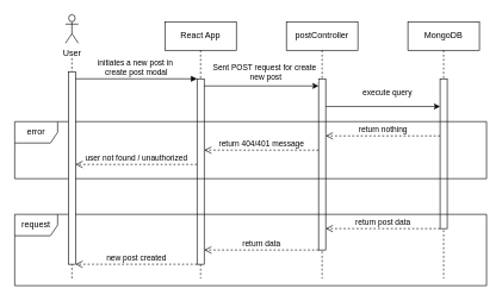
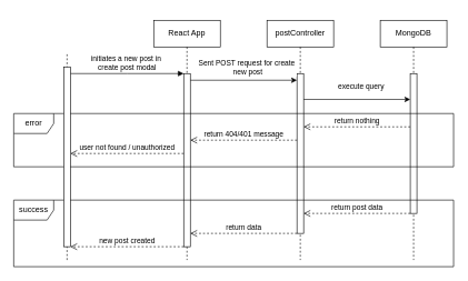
  <mxCell id="0" />
  <mxCell id="1" parent="0" />
  <mxCell id="2" value="React App" style="shape=umlLifeline;perimeter=lifelinePerimeter;whiteSpace=wrap;html=1;container=0;dropTarget=0;collapsible=0;recursiveResize=0;outlineConnect=0;portConstraint=eastwest;newEdgeStyle={&quot;edgeStyle&quot;:&quot;elbowEdgeStyle&quot;,&quot;elbow&quot;:&quot;vertical&quot;,&quot;curved&quot;:0,&quot;rounded&quot;:0};" parent="1" vertex="1"><mxGeometry x="230" y="30" width="100" height="360" as="geometry" /></mxCell>
  <mxCell id="3" value="" style="html=1;points=[];perimeter=orthogonalPerimeter;outlineConnect=0;targetShapes=umlLifeline;portConstraint=eastwest;newEdgeStyle={&quot;edgeStyle&quot;:&quot;elbowEdgeStyle&quot;,&quot;elbow&quot;:&quot;vertical&quot;,&quot;curved&quot;:0,&quot;rounded&quot;:0};" parent="2" vertex="1"><mxGeometry x="45" y="80" width="10" height="260" as="geometry" /></mxCell>
  <mxCell id="4" value="initiates a new post in&amp;nbsp;&lt;div&gt;create post modal&lt;/div&gt;" style="html=1;verticalAlign=bottom;endArrow=block;edgeStyle=elbowEdgeStyle;elbow=vertical;curved=0;rounded=0;" parent="1" source="24" target="3" edge="1"><mxGeometry relative="1" as="geometry"><mxPoint x="205" y="120" as="sourcePoint" /><Array as="points"><mxPoint x="190" y="110" /></Array><mxPoint as="offset" /></mxGeometry></mxCell>
  <mxCell id="5" value="postController" style="shape=umlLifeline;perimeter=lifelinePerimeter;whiteSpace=wrap;html=1;container=0;dropTarget=0;collapsible=0;recursiveResize=0;outlineConnect=0;portConstraint=eastwest;newEdgeStyle={&quot;edgeStyle&quot;:&quot;elbowEdgeStyle&quot;,&quot;elbow&quot;:&quot;vertical&quot;,&quot;curved&quot;:0,&quot;rounded&quot;:0};" parent="1" vertex="1"><mxGeometry x="400" y="30" width="100" height="360" as="geometry" /></mxCell>
  <mxCell id="6" value="" style="html=1;points=[];perimeter=orthogonalPerimeter;outlineConnect=0;targetShapes=umlLifeline;portConstraint=eastwest;newEdgeStyle={&quot;edgeStyle&quot;:&quot;elbowEdgeStyle&quot;,&quot;elbow&quot;:&quot;vertical&quot;,&quot;curved&quot;:0,&quot;rounded&quot;:0};" parent="5" vertex="1"><mxGeometry x="45" y="80" width="10" height="240" as="geometry" /></mxCell>
  <mxCell id="7" value="MongoDB" style="shape=umlLifeline;perimeter=lifelinePerimeter;whiteSpace=wrap;html=1;container=0;dropTarget=0;collapsible=0;recursiveResize=0;outlineConnect=0;portConstraint=eastwest;newEdgeStyle={&quot;edgeStyle&quot;:&quot;elbowEdgeStyle&quot;,&quot;elbow&quot;:&quot;vertical&quot;,&quot;curved&quot;:0,&quot;rounded&quot;:0};" parent="1" vertex="1"><mxGeometry x="570" y="30" width="100" height="360" as="geometry" /></mxCell>
  <mxCell id="8" value="" style="html=1;points=[];perimeter=orthogonalPerimeter;outlineConnect=0;targetShapes=umlLifeline;portConstraint=eastwest;newEdgeStyle={&quot;edgeStyle&quot;:&quot;elbowEdgeStyle&quot;,&quot;elbow&quot;:&quot;vertical&quot;,&quot;curved&quot;:0,&quot;rounded&quot;:0};" parent="7" vertex="1"><mxGeometry x="45" y="80" width="10" height="210" as="geometry" /></mxCell>
  <mxCell id="9" value="" style="endArrow=classic;html=1;rounded=0;" parent="1" edge="1"><mxGeometry relative="1" as="geometry"><mxPoint x="285" y="120" as="sourcePoint" /><mxPoint x="445" y="120" as="targetPoint" /></mxGeometry></mxCell>
  <mxCell id="10" value="Sent POST request for create&amp;nbsp;&lt;div&gt;new post&lt;/div&gt;" style="edgeLabel;resizable=0;html=1;;align=center;verticalAlign=middle;" parent="9" connectable="0" vertex="1"><mxGeometry relative="1" as="geometry"><mxPoint x="5" y="-20" as="offset" /></mxGeometry></mxCell>
  <mxCell id="11" value="" style="endArrow=classic;html=1;rounded=0;" parent="1" edge="1"><mxGeometry relative="1" as="geometry"><mxPoint x="455" y="148.82" as="sourcePoint" /><mxPoint x="615" y="148.82" as="targetPoint" /></mxGeometry></mxCell>
  <mxCell id="12" value="execute query" style="edgeLabel;resizable=0;html=1;;align=center;verticalAlign=middle;" parent="11" connectable="0" vertex="1"><mxGeometry relative="1" as="geometry"><mxPoint x="5" y="-20" as="offset" /></mxGeometry></mxCell>
  <mxCell id="13" value="user not found / unauthorized" style="html=1;verticalAlign=bottom;endArrow=open;dashed=1;endSize=8;edgeStyle=elbowEdgeStyle;elbow=vertical;curved=0;rounded=0;" parent="1" edge="1"><mxGeometry x="-0.004" relative="1" as="geometry"><mxPoint x="105" y="230" as="targetPoint" /><Array as="points"><mxPoint x="200" y="230" /></Array><mxPoint x="275" y="230" as="sourcePoint" /><mxPoint as="offset" /></mxGeometry></mxCell>
  <mxCell id="14" value="return nothing" style="html=1;verticalAlign=bottom;endArrow=open;dashed=1;endSize=8;edgeStyle=elbowEdgeStyle;elbow=horizontal;curved=0;rounded=0;" parent="1" edge="1"><mxGeometry relative="1" as="geometry"><mxPoint x="455" y="190" as="targetPoint" /><Array as="points"><mxPoint x="530" y="189.69" /></Array><mxPoint x="615" y="190" as="sourcePoint" /><mxPoint as="offset" /></mxGeometry></mxCell>
  <mxCell id="15" value="return 404/401 message" style="html=1;verticalAlign=bottom;endArrow=open;dashed=1;endSize=8;edgeStyle=elbowEdgeStyle;elbow=vertical;curved=0;rounded=0;" parent="1" edge="1"><mxGeometry relative="1" as="geometry"><mxPoint x="285" y="210" as="targetPoint" /><Array as="points"><mxPoint x="285" y="210" /></Array><mxPoint x="445" y="210" as="sourcePoint" /><mxPoint as="offset" /></mxGeometry></mxCell>
  <mxCell id="16" value="error" style="shape=umlFrame;whiteSpace=wrap;html=1;pointerEvents=0;" parent="1" vertex="1"><mxGeometry x="20" y="170" width="660" height="80" as="geometry" /></mxCell>
- <mxCell id="17" value="request" style="shape=umlFrame;whiteSpace=wrap;html=1;pointerEvents=0;" parent="1" vertex="1"><mxGeometry x="20" y="300" width="660" height="100" as="geometry" /></mxCell>
+ <mxCell id="17" value="success" style="shape=umlFrame;whiteSpace=wrap;html=1;pointerEvents=0;" parent="1" vertex="1"><mxGeometry x="20" y="300" width="660" height="100" as="geometry" /></mxCell>
  <mxCell id="18" value="return post data" style="html=1;verticalAlign=bottom;endArrow=open;dashed=1;endSize=8;edgeStyle=elbowEdgeStyle;elbow=vertical;curved=0;rounded=0;" parent="1" edge="1"><mxGeometry relative="1" as="geometry"><mxPoint x="455" y="320" as="targetPoint" /><Array as="points"><mxPoint x="550" y="320" /></Array><mxPoint x="615" y="320" as="sourcePoint" /><mxPoint as="offset" /></mxGeometry></mxCell>
  <mxCell id="19" value="return data" style="html=1;verticalAlign=bottom;endArrow=open;dashed=1;endSize=8;edgeStyle=elbowEdgeStyle;elbow=vertical;curved=0;rounded=0;" parent="1" edge="1"><mxGeometry relative="1" as="geometry"><mxPoint x="285" y="350" as="targetPoint" /><Array as="points"><mxPoint x="330" y="350" /><mxPoint x="290" y="350" /></Array><mxPoint x="445" y="350" as="sourcePoint" /><mxPoint as="offset" /></mxGeometry></mxCell>
  <mxCell id="20" value="new post created" style="html=1;verticalAlign=bottom;endArrow=open;dashed=1;endSize=8;edgeStyle=elbowEdgeStyle;elbow=vertical;curved=0;rounded=0;" parent="1" edge="1"><mxGeometry relative="1" as="geometry"><mxPoint x="105" y="370" as="targetPoint" /><Array as="points"><mxPoint x="130" y="370" /></Array><mxPoint x="275" y="370" as="sourcePoint" /><mxPoint as="offset" /></mxGeometry></mxCell>
  <mxCell id="21" value="" style="group" vertex="1" connectable="0" parent="1"><mxGeometry x="91" y="20" width="18" height="370" as="geometry" /></mxCell>
  <mxCell id="22" value="" style="endArrow=none;dashed=1;html=1;rounded=0;" edge="1" parent="21"><mxGeometry width="50" height="50" relative="1" as="geometry"><mxPoint x="9" y="370" as="sourcePoint" /><mxPoint x="9" y="60" as="targetPoint" /></mxGeometry></mxCell>
- <mxCell id="23" value="User" style="shape=umlActor;verticalLabelPosition=bottom;verticalAlign=top;html=1;outlineConnect=0;" vertex="1" parent="21"><mxGeometry width="18" height="40" as="geometry" /></mxCell>
  <mxCell id="24" value="" style="html=1;points=[];perimeter=orthogonalPerimeter;outlineConnect=0;targetShapes=umlLifeline;portConstraint=eastwest;newEdgeStyle={&quot;edgeStyle&quot;:&quot;elbowEdgeStyle&quot;,&quot;elbow&quot;:&quot;vertical&quot;,&quot;curved&quot;:0,&quot;rounded&quot;:0};" parent="1" vertex="1"><mxGeometry x="95" y="100" width="10" height="270" as="geometry" /></mxCell>
